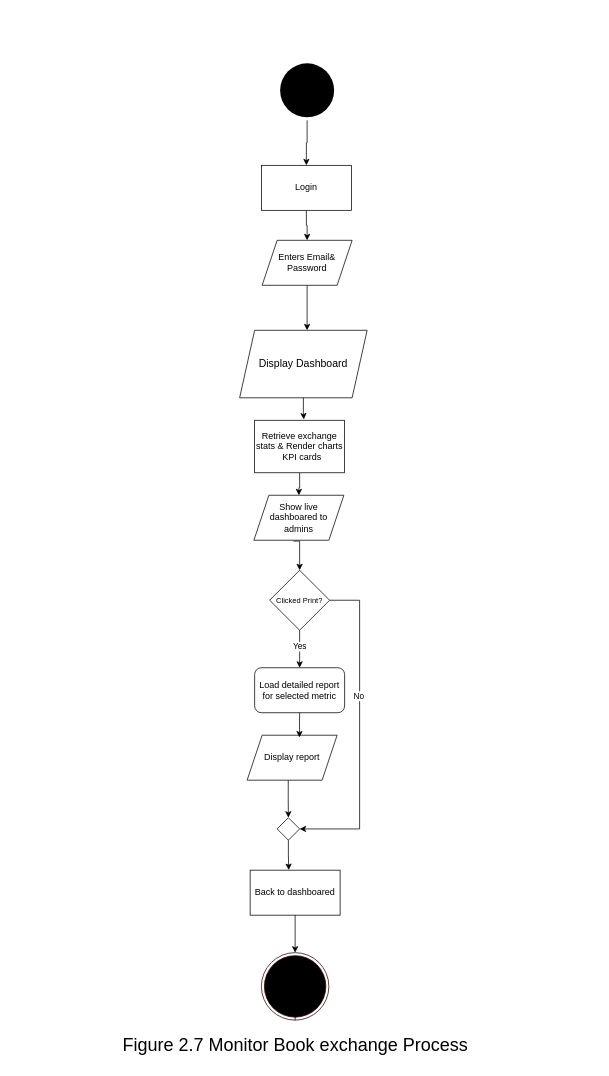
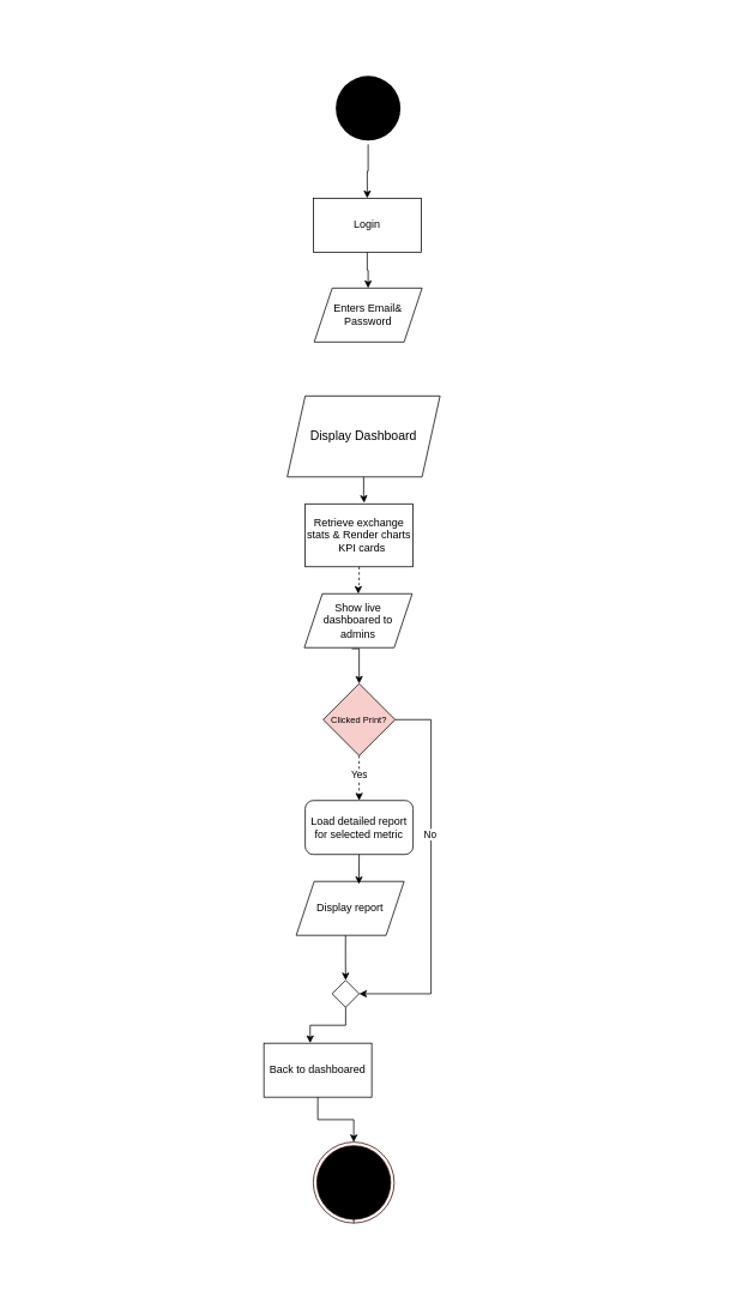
  <mxCell id="0" />
  <mxCell id="1" parent="0" />
- <mxCell id="2" style="edgeStyle=orthogonalEdgeStyle;rounded=0;orthogonalLoop=1;jettySize=auto;html=1;entryX=0.5;entryY=0;entryDx=0;entryDy=0;" parent="1" source="3" target="5" edge="1"><mxGeometry relative="1" as="geometry" /></mxCell>
+ <mxCell id="2" style="edgeStyle=orthogonalEdgeStyle;rounded=0;orthogonalLoop=1;jettySize=auto;html=1;entryX=0.5;entryY=0;entryDx=0;entryDy=0;dashed=1;" parent="1" source="3" target="5" edge="1"><mxGeometry relative="1" as="geometry" /></mxCell>
  <mxCell id="3" value="Retrieve exchange stats &amp;amp;&amp;nbsp;Render charts&lt;div&gt;&amp;nbsp; KPI cards&lt;/div&gt;" style="rounded=0;whiteSpace=wrap;html=1;" parent="1" vertex="1"><mxGeometry x="339" y="560" width="120" height="70" as="geometry" /></mxCell>
  <mxCell id="4" style="edgeStyle=orthogonalEdgeStyle;rounded=0;orthogonalLoop=1;jettySize=auto;html=1;exitX=0.439;exitY=1.019;exitDx=0;exitDy=0;entryX=0.5;entryY=0;entryDx=0;entryDy=0;exitPerimeter=0;" parent="1" source="5" target="10" edge="1"><mxGeometry relative="1" as="geometry" /></mxCell>
  <mxCell id="5" value="Show live dashboared to admins" style="shape=parallelogram;perimeter=parallelogramPerimeter;whiteSpace=wrap;html=1;fixedSize=1;" parent="1" vertex="1"><mxGeometry x="338" y="660" width="120" height="60" as="geometry" /></mxCell>
- <mxCell id="6" style="edgeStyle=orthogonalEdgeStyle;rounded=0;orthogonalLoop=1;jettySize=auto;html=1;exitX=0.5;exitY=1;exitDx=0;exitDy=0;entryX=0.5;entryY=0;entryDx=0;entryDy=0;" parent="1" source="10" target="11" edge="1"><mxGeometry relative="1" as="geometry" /></mxCell>
+ <mxCell id="6" style="edgeStyle=orthogonalEdgeStyle;rounded=0;orthogonalLoop=1;jettySize=auto;html=1;exitX=0.5;exitY=1;exitDx=0;exitDy=0;entryX=0.5;entryY=0;entryDx=0;entryDy=0;dashed=1;" parent="1" source="10" target="11" edge="1"><mxGeometry relative="1" as="geometry" /></mxCell>
  <mxCell id="7" value="Yes" style="edgeLabel;html=1;align=center;verticalAlign=middle;resizable=0;points=[];" parent="6" vertex="1" connectable="0"><mxGeometry x="-0.18" y="-1" relative="1" as="geometry"><mxPoint as="offset" /></mxGeometry></mxCell>
  <mxCell id="8" style="edgeStyle=orthogonalEdgeStyle;rounded=0;orthogonalLoop=1;jettySize=auto;html=1;exitX=1;exitY=0.5;exitDx=0;exitDy=0;entryX=1;entryY=0.5;entryDx=0;entryDy=0;" parent="1" source="10" target="15" edge="1"><mxGeometry relative="1" as="geometry"><Array as="points"><mxPoint x="479" y="800" /><mxPoint x="479" y="1105" /></Array></mxGeometry></mxCell>
  <mxCell id="9" value="No" style="edgeLabel;html=1;align=center;verticalAlign=middle;resizable=0;points=[];" parent="8" vertex="1" connectable="0"><mxGeometry x="-0.215" y="-2" relative="1" as="geometry"><mxPoint as="offset" /></mxGeometry></mxCell>
- <mxCell id="10" value="&lt;font style=&quot;font-size: 10px;&quot;&gt;Clicked Print?&lt;/font&gt;" style="rhombus;whiteSpace=wrap;html=1;" parent="1" vertex="1"><mxGeometry x="359" y="760" width="80" height="80" as="geometry" /></mxCell>
+ <mxCell id="10" value="&lt;font style=&quot;font-size: 10px;&quot;&gt;Clicked Print?&lt;/font&gt;" style="rhombus;whiteSpace=wrap;html=1;fillColor=#f8cecc;" parent="1" vertex="1"><mxGeometry x="359" y="760" width="80" height="80" as="geometry" /></mxCell>
  <mxCell id="11" value="Load detailed report for selected metric" style="whiteSpace=wrap;html=1;rounded=1;" parent="1" vertex="1"><mxGeometry x="339" y="890" width="120" height="60" as="geometry" /></mxCell>
  <mxCell id="12" style="edgeStyle=orthogonalEdgeStyle;rounded=0;orthogonalLoop=1;jettySize=auto;html=1;exitX=0.457;exitY=0.993;exitDx=0;exitDy=0;entryX=0.5;entryY=0;entryDx=0;entryDy=0;exitPerimeter=0;" parent="1" source="13" target="15" edge="1"><mxGeometry relative="1" as="geometry" /></mxCell>
  <mxCell id="13" value="Display report" style="shape=parallelogram;perimeter=parallelogramPerimeter;whiteSpace=wrap;html=1;fixedSize=1;" parent="1" vertex="1"><mxGeometry x="329" y="980" width="120" height="60" as="geometry" /></mxCell>
  <mxCell id="14" style="edgeStyle=orthogonalEdgeStyle;rounded=0;orthogonalLoop=1;jettySize=auto;html=1;exitX=0.5;exitY=1;exitDx=0;exitDy=0;entryX=0.581;entryY=0.05;entryDx=0;entryDy=0;entryPerimeter=0;" parent="1" source="11" target="13" edge="1"><mxGeometry relative="1" as="geometry" /></mxCell>
  <mxCell id="15" value="" style="rhombus;whiteSpace=wrap;html=1;" parent="1" vertex="1"><mxGeometry x="369" y="1090" width="30" height="30" as="geometry" /></mxCell>
- <mxCell id="16" value="Back to dashboared" style="rounded=0;whiteSpace=wrap;html=1;" parent="1" vertex="1"><mxGeometry x="333" y="1160" width="120" height="60" as="geometry" /></mxCell>
+ <mxCell id="16" value="Back to dashboared" style="rounded=0;whiteSpace=wrap;html=1;" parent="1" vertex="1"><mxGeometry x="293" y="1160" width="120" height="60" as="geometry" /></mxCell>
  <mxCell id="17" style="edgeStyle=orthogonalEdgeStyle;rounded=0;orthogonalLoop=1;jettySize=auto;html=1;exitX=0.5;exitY=1;exitDx=0;exitDy=0;" parent="1" source="31" edge="1"><mxGeometry relative="1" as="geometry"><mxPoint x="393" y="1330" as="targetPoint" /></mxGeometry></mxCell>
  <mxCell id="18" value="&lt;font style=&quot;font-size: 14px;&quot;&gt;Display Dashboard&lt;/font&gt;" style="shape=parallelogram;perimeter=parallelogramPerimeter;whiteSpace=wrap;html=1;fixedSize=1;" parent="1" vertex="1"><mxGeometry x="319" y="440" width="170" height="90" as="geometry" /></mxCell>
  <mxCell id="19" style="edgeStyle=orthogonalEdgeStyle;rounded=0;orthogonalLoop=1;jettySize=auto;html=1;entryX=0.5;entryY=0;entryDx=0;entryDy=0;" parent="1" source="20" target="22" edge="1"><mxGeometry relative="1" as="geometry" /></mxCell>
  <mxCell id="20" value="" style="ellipse;html=1;shape=endState;fillColor=#000000;strokeColor=none;" parent="1" vertex="1"><mxGeometry x="369" y="80" width="80" height="80" as="geometry" /></mxCell>
  <mxCell id="21" style="edgeStyle=orthogonalEdgeStyle;rounded=0;orthogonalLoop=1;jettySize=auto;html=1;entryX=0.5;entryY=0;entryDx=0;entryDy=0;" edge="1" parent="1" source="22" target="28"><mxGeometry relative="1" as="geometry" /></mxCell>
  <mxCell id="22" value="Login" style="rounded=0;whiteSpace=wrap;html=1;" parent="1" vertex="1"><mxGeometry x="348" y="220" width="120" height="60" as="geometry" /></mxCell>
  <mxCell id="23" style="edgeStyle=orthogonalEdgeStyle;rounded=0;orthogonalLoop=1;jettySize=auto;html=1;entryX=0.547;entryY=-0.016;entryDx=0;entryDy=0;entryPerimeter=0;" parent="1" source="18" target="3" edge="1"><mxGeometry relative="1" as="geometry" /></mxCell>
  <mxCell id="24" value="&lt;font style=&quot;font-size: 1px;&quot;&gt;.&lt;/font&gt;" style="text;html=1;align=center;verticalAlign=middle;resizable=0;points=[];autosize=1;strokeColor=none;fillColor=none;" parent="1" vertex="1"><mxGeometry x="20" y="818" width="20" height="30" as="geometry" /></mxCell>
  <mxCell id="25" value="&lt;font style=&quot;font-size: 1px;&quot;&gt;.&lt;/font&gt;" style="text;html=1;align=center;verticalAlign=middle;resizable=0;points=[];autosize=1;strokeColor=none;fillColor=none;" parent="1" vertex="1"><mxGeometry x="770" y="779" width="20" height="30" as="geometry" /></mxCell>
  <mxCell id="26" value="&lt;font style=&quot;font-size: 1px;&quot;&gt;.&lt;/font&gt;" style="text;html=1;align=center;verticalAlign=middle;resizable=0;points=[];autosize=1;strokeColor=none;fillColor=none;" parent="1" vertex="1"><mxGeometry x="409" y="20" width="20" height="30" as="geometry" /></mxCell>
  <mxCell id="27" style="edgeStyle=orthogonalEdgeStyle;rounded=0;orthogonalLoop=1;jettySize=auto;html=1;entryX=0.429;entryY=-0.003;entryDx=0;entryDy=0;entryPerimeter=0;" parent="1" source="15" target="16" edge="1"><mxGeometry relative="1" as="geometry" /></mxCell>
  <mxCell id="28" value="Enters Email&amp;amp;&lt;div&gt;Password&lt;/div&gt;" style="shape=parallelogram;perimeter=parallelogramPerimeter;whiteSpace=wrap;html=1;fixedSize=1;" vertex="1" parent="1"><mxGeometry x="349" y="320" width="120" height="60" as="geometry" /></mxCell>
- <mxCell id="29" style="edgeStyle=orthogonalEdgeStyle;rounded=0;orthogonalLoop=1;jettySize=auto;html=1;entryX=0.529;entryY=0;entryDx=0;entryDy=0;entryPerimeter=0;" edge="1" parent="1" source="28" target="18"><mxGeometry relative="1" as="geometry" /></mxCell>
  <mxCell id="30" value="" style="edgeStyle=orthogonalEdgeStyle;rounded=0;orthogonalLoop=1;jettySize=auto;html=1;exitX=0.5;exitY=1;exitDx=0;exitDy=0;" edge="1" parent="1" source="16" target="31"><mxGeometry relative="1" as="geometry"><mxPoint x="393" y="1330" as="targetPoint" /><mxPoint x="393" y="1220" as="sourcePoint" /></mxGeometry></mxCell>
  <mxCell id="31" value="" style="ellipse;html=1;shape=endState;fillColor=#000000;strokeColor=#330000;gradientColor=none;" parent="1" vertex="1"><mxGeometry x="348" y="1270" width="90" height="90" as="geometry" /></mxCell>
- <mxCell id="32" value="&lt;font style=&quot;font-size: 24px;&quot;&gt;Figure 2.7 Monitor Book exchange Process&lt;/font&gt;" style="text;html=1;align=center;verticalAlign=middle;resizable=0;points=[];autosize=1;strokeColor=none;fillColor=none;" vertex="1" parent="1"><mxGeometry x="153" y="1373" width="480" height="40" as="geometry" /></mxCell>
  <mxCell id="33" value="&lt;font style=&quot;font-size: 1px;&quot;&gt;.&lt;/font&gt;" style="text;html=1;align=center;verticalAlign=middle;resizable=0;points=[];autosize=1;strokeColor=none;fillColor=none;" vertex="1" parent="1"><mxGeometry x="613" y="749" width="20" height="30" as="geometry" /></mxCell>
  <mxCell id="34" value="&lt;font style=&quot;font-size: 1px;&quot;&gt;.&lt;/font&gt;" style="text;html=1;align=center;verticalAlign=middle;resizable=0;points=[];autosize=1;strokeColor=none;fillColor=none;" vertex="1" parent="1"><mxGeometry x="153" y="763" width="20" height="30" as="geometry" /></mxCell>
